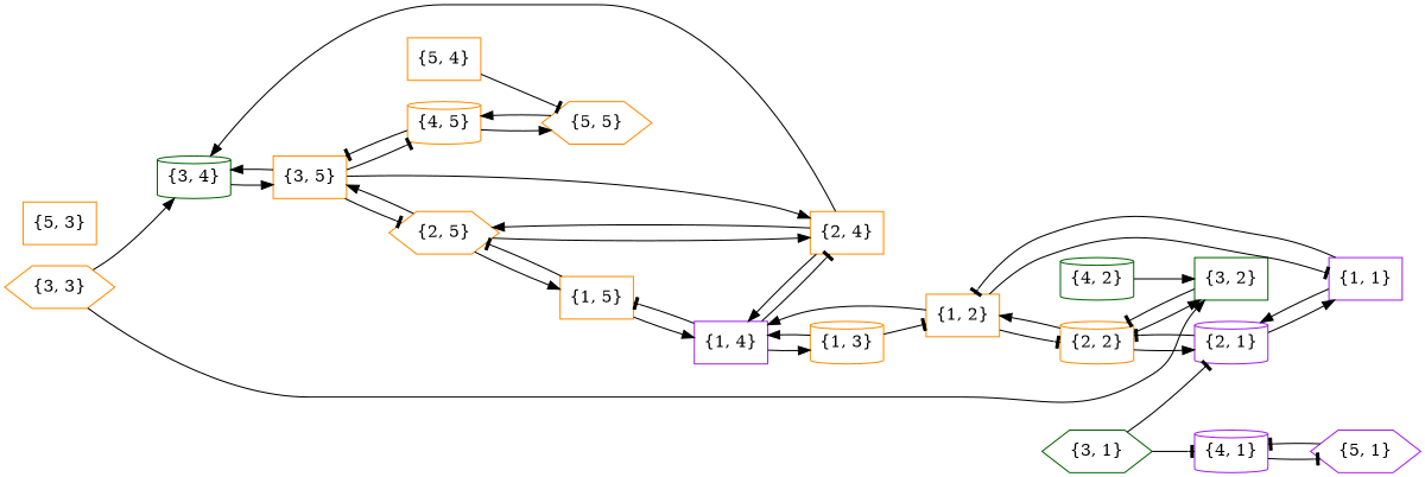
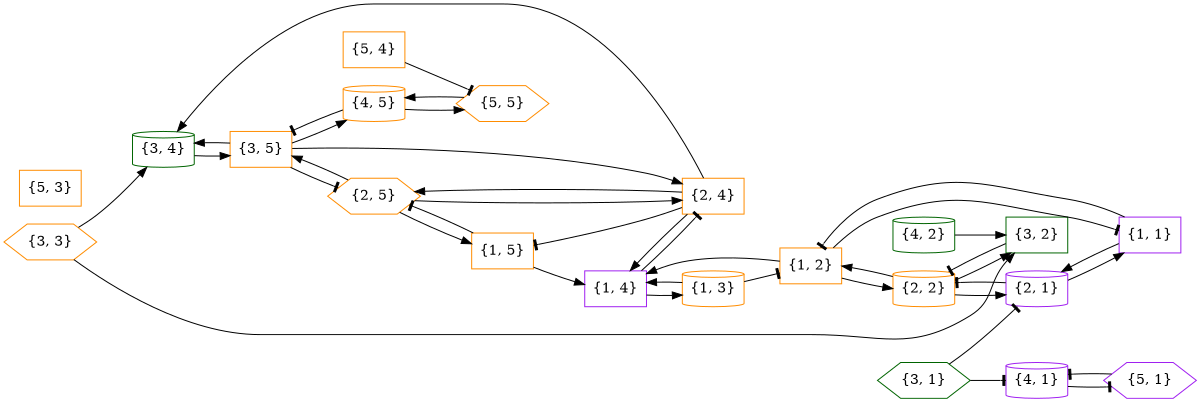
  strict digraph {
    rankdir=LR
    node [color=darkorange shape=box]
    edge [arrowhead=normal weight=1]
    "{3, 3}" [shape=hexagon]
    "{3, 4}" [color=darkgreen shape=cylinder]
    "{3, 2}" [color=darkgreen]
    "{3, 5}"
    "{2, 2}" [shape=cylinder]
    "{5, 5}" [shape=hexagon]
    "{5, 4}"
    "{4, 5}" [shape=cylinder]
    "{2, 1}" [color=purple shape=cylinder]
    "{1, 2}"
    "{1, 1}" [color=purple]
    "{1, 4}" [color=purple]
    "{2, 4}"
    "{2, 5}" [shape=hexagon]
    "{1, 5}"
    "{1, 3}" [shape=cylinder]
    "{5, 1}" [color=purple shape=hexagon]
    "{4, 1}" [color=purple shape=cylinder]
    "{5, 3}"
    "{3, 1}" [color=darkgreen shape=hexagon]
    "{4, 2}" [color=darkgreen shape=cylinder]
    "{3, 3}" -> "{3, 4}"
    "{3, 3}" -> "{3, 2}"
    "{3, 4}" -> "{3, 5}"
    "{3, 2}" -> "{2, 2}" [arrowhead=tee]
    "{3, 5}" -> "{3, 4}"
-   "{3, 5}" -> "{4, 5}" [arrowhead=tee]
+   "{3, 5}" -> "{4, 5}"
    "{3, 5}" -> "{2, 4}"
    "{3, 5}" -> "{2, 5}" [arrowhead=tee]
    "{2, 2}" -> "{3, 2}"
    "{2, 2}" -> "{2, 1}"
    "{2, 2}" -> "{1, 2}"
    "{5, 5}" -> "{4, 5}"
    "{5, 4}" -> "{5, 5}" [arrowhead=tee]
    "{4, 5}" -> "{3, 5}" [arrowhead=tee]
    "{4, 5}" -> "{5, 5}"
    "{2, 1}" -> "{2, 2}" [arrowhead=tee]
    "{2, 1}" -> "{1, 1}"
-   "{1, 2}" -> "{2, 2}" [arrowhead=tee]
+   "{1, 2}" -> "{2, 2}"
    "{1, 2}" -> "{1, 1}" [arrowhead=tee]
    "{1, 2}" -> "{1, 4}"
    "{1, 1}" -> "{2, 1}"
    "{1, 1}" -> "{1, 2}" [arrowhead=tee]
    "{1, 4}" -> "{2, 4}" [arrowhead=tee]
-   "{1, 4}" -> "{1, 5}" [arrowhead=tee]
+   "{2, 4}" -> "{1, 5}" [arrowhead=tee]
    "{1, 4}" -> "{1, 3}"
    "{2, 4}" -> "{3, 4}"
    "{2, 4}" -> "{1, 4}"
    "{2, 4}" -> "{2, 5}"
    "{2, 5}" -> "{3, 5}"
    "{2, 5}" -> "{2, 4}"
    "{2, 5}" -> "{1, 5}"
    "{1, 5}" -> "{1, 4}"
    "{1, 5}" -> "{2, 5}" [arrowhead=tee]
    "{1, 3}" -> "{1, 2}" [arrowhead=tee]
    "{1, 3}" -> "{1, 4}"
    "{5, 1}" -> "{4, 1}" [arrowhead=tee]
    "{4, 1}" -> "{5, 1}" [arrowhead=tee]
    "{3, 1}" -> "{2, 1}" [arrowhead=tee]
    "{3, 1}" -> "{4, 1}" [arrowhead=tee]
    "{4, 2}" -> "{3, 2}"
  }
